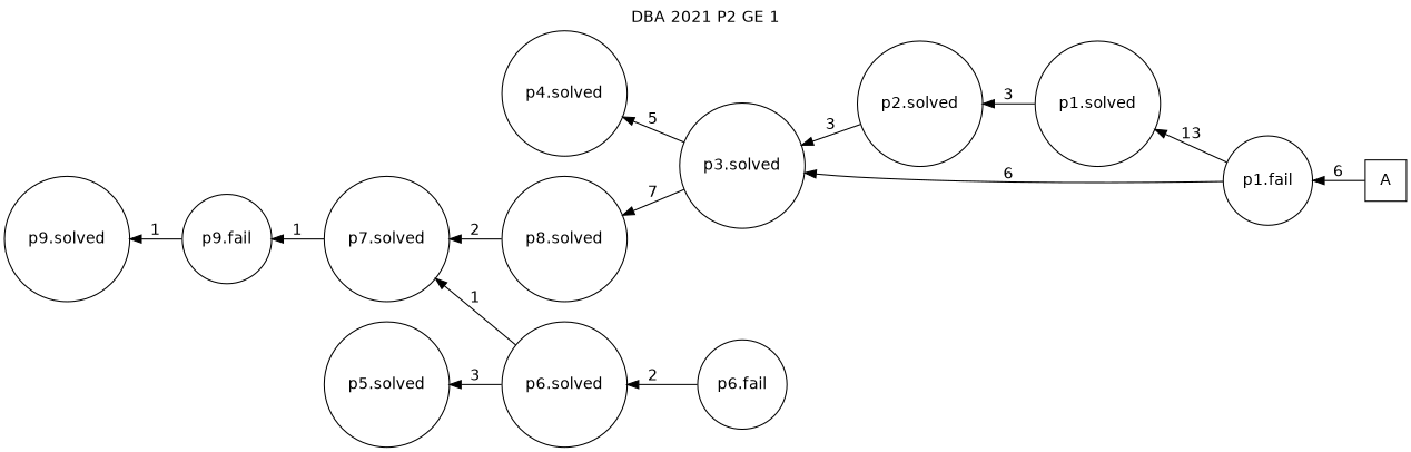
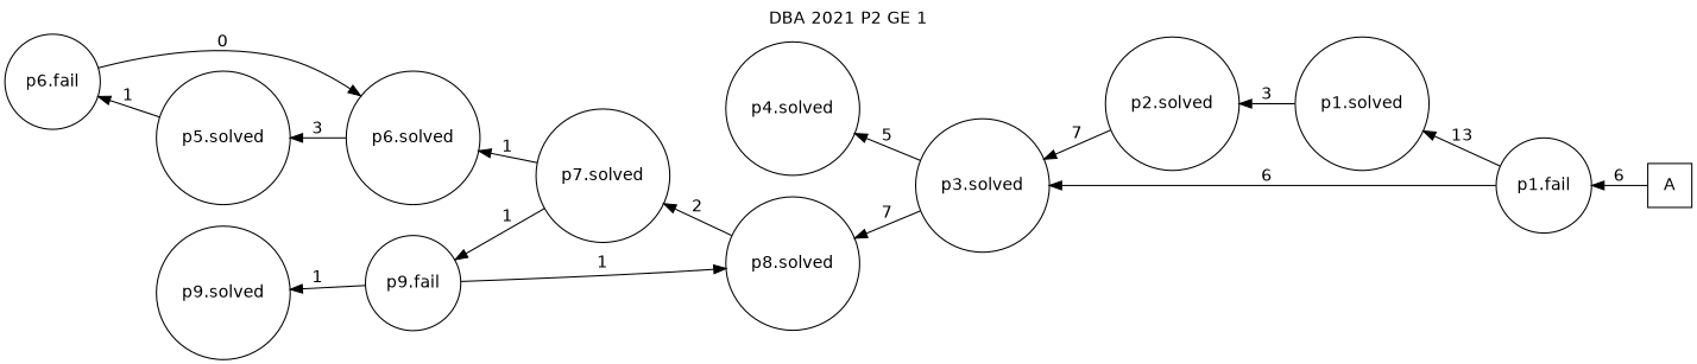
  digraph {
    fontname="DejaVu Sans"
    label=" DBA 2021 P2 GE 1 "
    labelloc=tl
    rankdir=RL
    node [fontname="DejaVu Sans" shape=circle]
    edge [fontname="DejaVu Sans"]
    n1 [label=A shape=square]
    n2 [label="p1.fail"]
    n3 [label="p1.solved"]
    n4 [label="p3.solved"]
    n5 [label="p2.solved"]
    n6 [label="p4.solved"]
    n7 [label="p8.solved"]
    n8 [label="p7.solved"]
    n9 [label="p5.solved"]
    n10 [label="p6.fail"]
    n11 [label="p6.solved"]
    n12 [label="p9.solved"]
    n13 [label="p9.fail"]
    n1 -> n2 [label=6]
    n2 -> n3 [label=13]
    n2 -> n4 [label=6]
    n3 -> n5 [label=3]
    n4 -> n6 [label=5]
    n4 -> n7 [label=7]
-   n5 -> n4 [label=3]
+   n5 -> n4 [label=7]
    n7 -> n8 [label=2]
    n8 -> n13 [label=1]
-   n10 -> n11 [label=2]
-   n11 -> n8 [label=1]
+   n9 -> n10 [label=1]
+   n10 -> n11 [label=0]
+   n8 -> n11 [label=1]
    n11 -> n9 [label=3]
+   n13 -> n7 [label=1]
    n13 -> n12 [label=1]
  }
